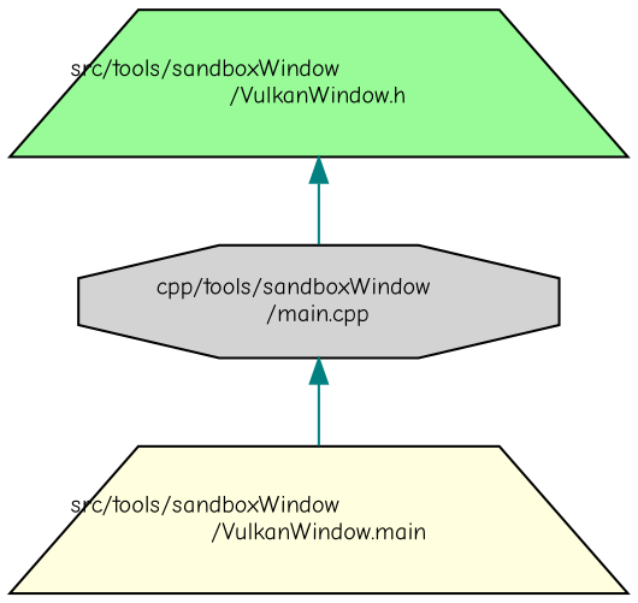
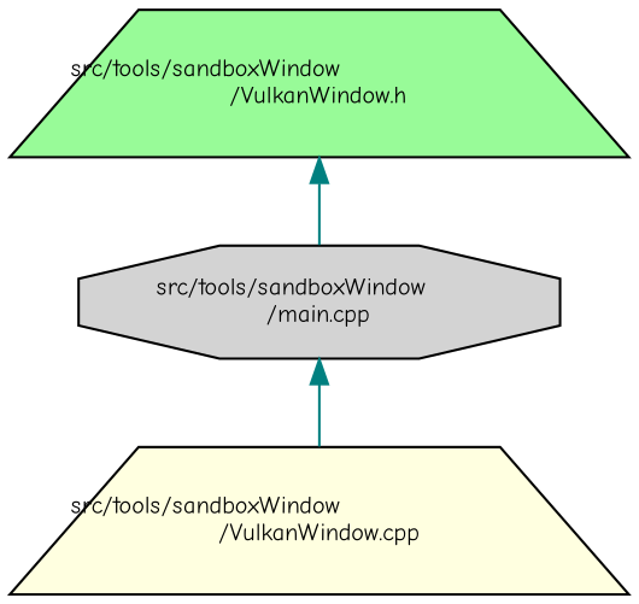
  digraph {
    fontname="Comic Neue"
    node [color=black fontname="Comic Neue" fontsize=10 shape=trapezium style=filled]
    edge [color=teal dir=back fontname="Comic Neue" fontsize=10 labelfontname=Helvetica labelfontsize=10 style=solid]
    n1 [fillcolor=palegreen fontcolor=black height=0.2 label="src/tools/sandboxWindow\l/VulkanWindow.h" width=0.4]
-   n2 [fillcolor=lightgrey height=0.2 label="cpp/tools/sandboxWindow\l/main.cpp" shape=octagon width=0.4]
-   n3 [fillcolor=lightyellow height=0.2 label="src/tools/sandboxWindow\l/VulkanWindow.main" width=0.4]
+   n2 [fillcolor=lightgrey height=0.2 label="src/tools/sandboxWindow\l/main.cpp" shape=octagon width=0.4]
+   n3 [fillcolor=lightyellow height=0.2 label="src/tools/sandboxWindow\l/VulkanWindow.cpp" width=0.4]
    n1 -> n2
    n2 -> n3
  }
